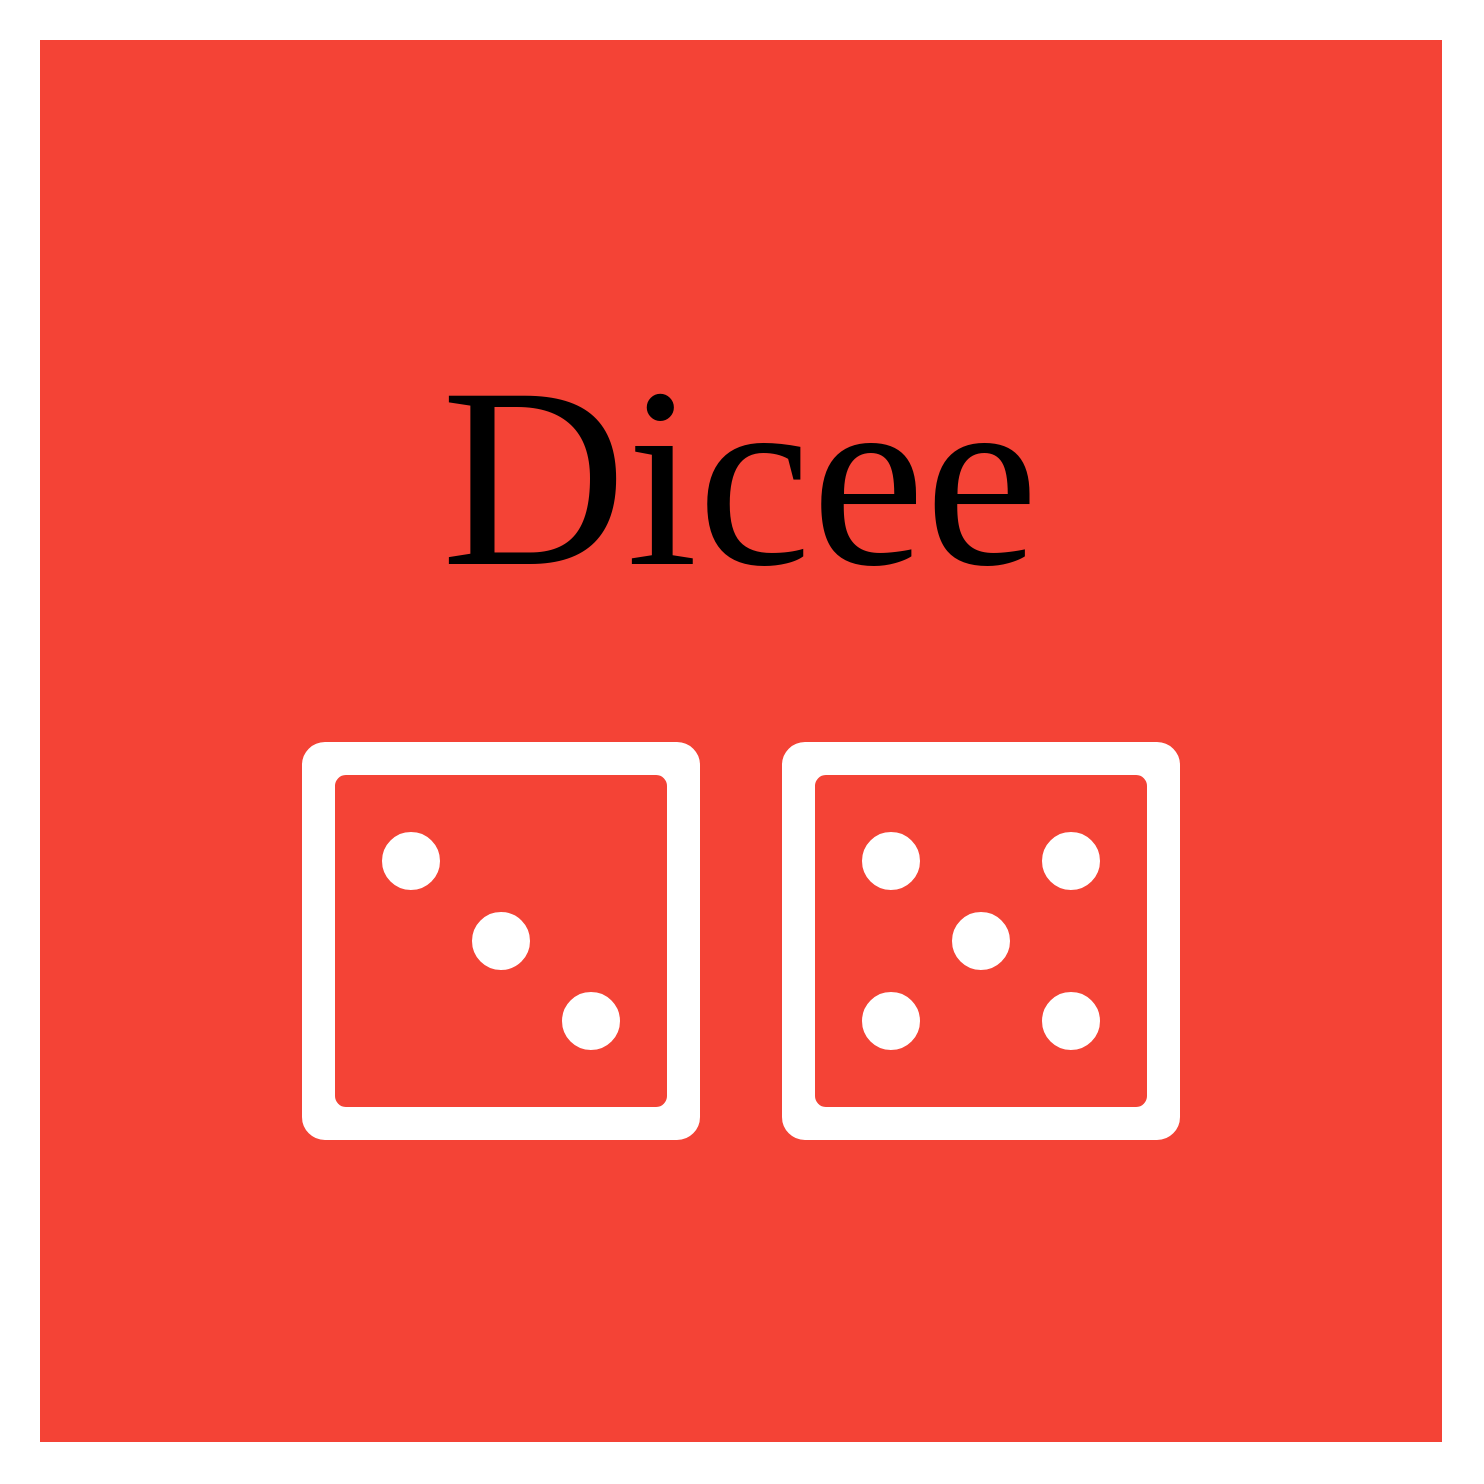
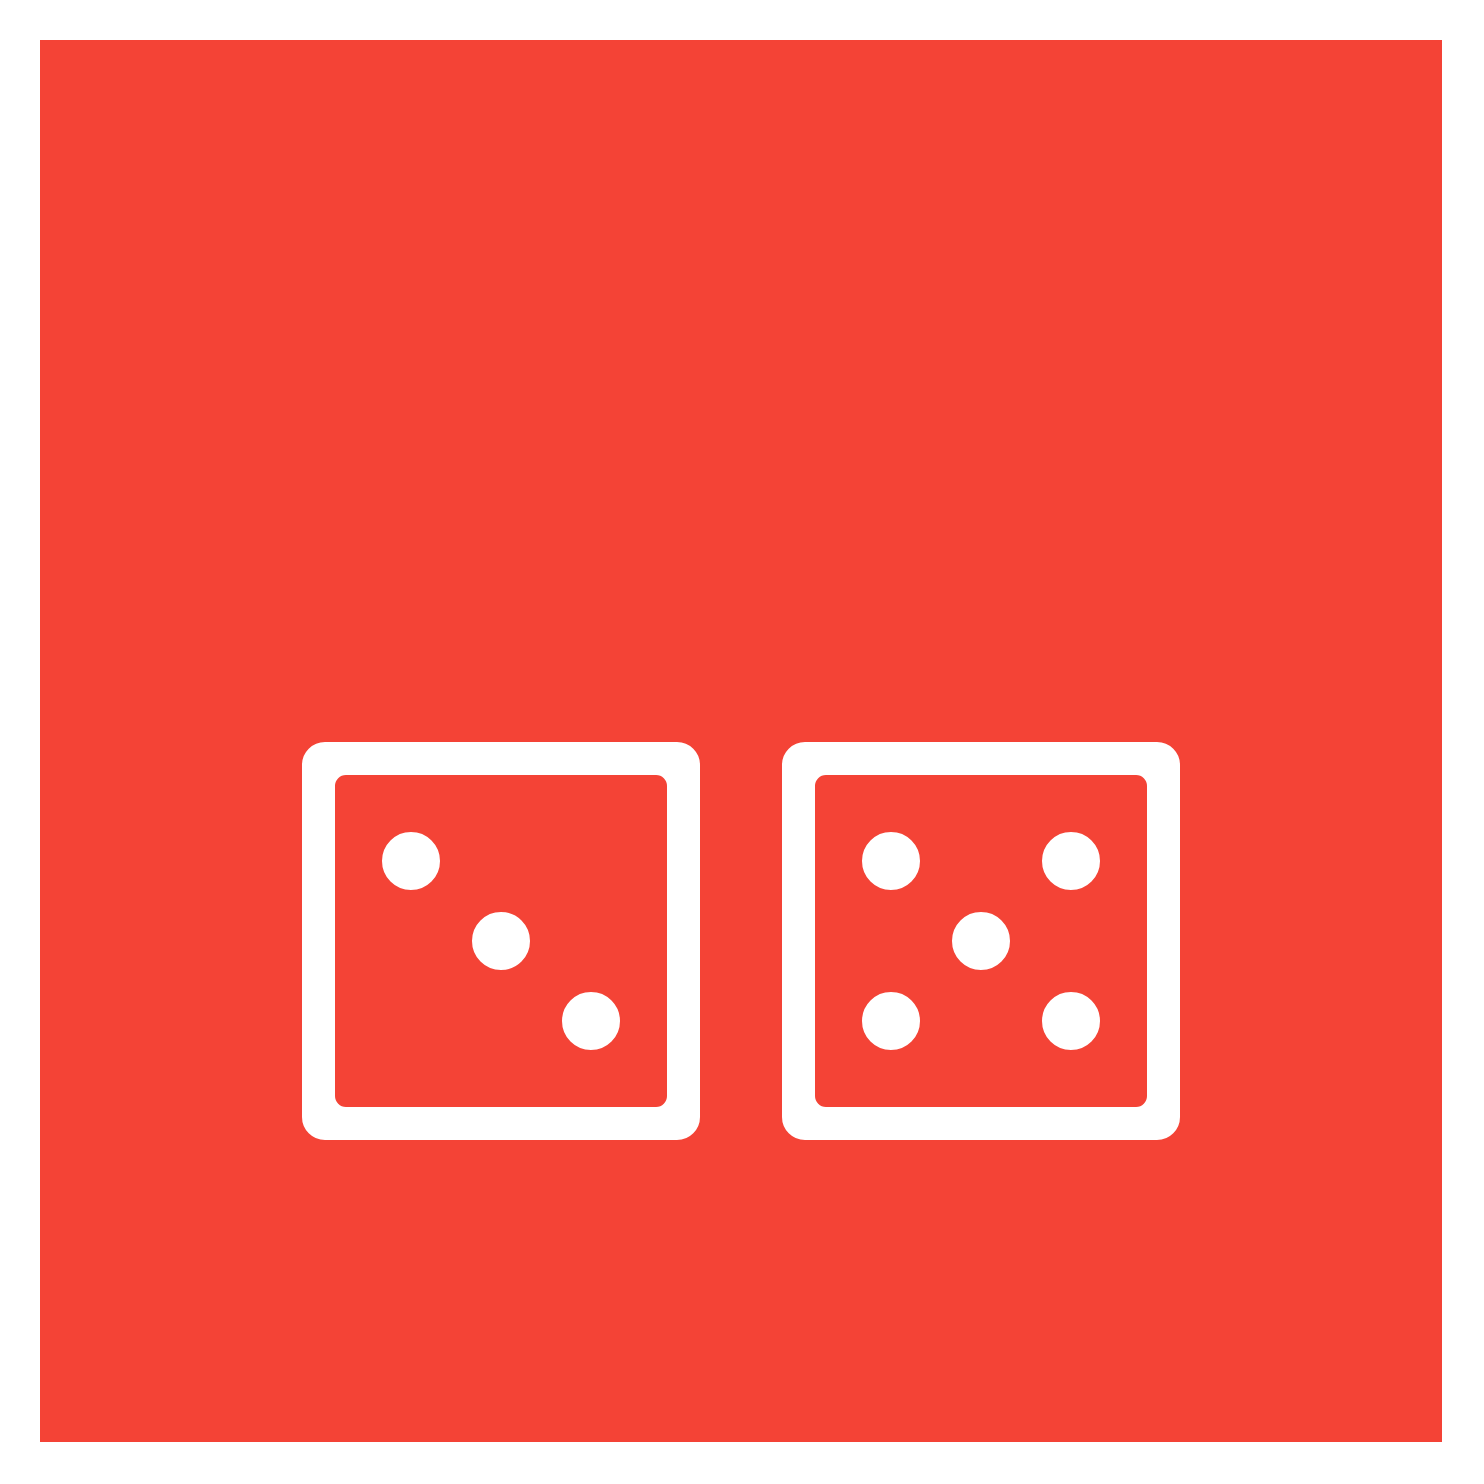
  <mxCell id="0" />
  <mxCell id="1" parent="0" />
  <mxCell id="2" value="" style="rounded=0;whiteSpace=wrap;html=1;fillColor=#F44336;strokeColor=#F44336;" vertex="1" parent="1"><mxGeometry width="700" height="700" as="geometry" x="20" y="20" /></mxCell>
  <mxCell id="3" value="" style="rounded=1;whiteSpace=wrap;html=1;arcSize=6;strokeColor=#F44336;" vertex="1" parent="1"><mxGeometry x="150" y="370" width="200" height="200" as="geometry" /></mxCell>
  <mxCell id="4" value="" style="rounded=1;whiteSpace=wrap;html=1;arcSize=3;fillColor=#F44336;strokeColor=#F44336;" vertex="1" parent="1"><mxGeometry x="167.5" y="387.5" width="165" height="165" as="geometry" /></mxCell>
  <mxCell id="5" value="" style="ellipse;whiteSpace=wrap;html=1;aspect=fixed;strokeColor=#F44336;" vertex="1" parent="1"><mxGeometry x="190" y="415" width="30" height="30" as="geometry" /></mxCell>
- <mxCell id="6" value="&lt;div&gt;&lt;span style=&quot;font-size: 128px&quot;&gt;Dicee&lt;/span&gt;&lt;/div&gt;" style="text;html=1;strokeColor=none;fillColor=none;align=center;verticalAlign=middle;whiteSpace=wrap;rounded=0;fontFamily=Love Ya Like A Sister;fontSize=256;" vertex="1" parent="1"><mxGeometry width="700" height="350" as="geometry" x="20" y="20" /></mxCell>
  <mxCell id="7" value="" style="ellipse;whiteSpace=wrap;html=1;aspect=fixed;strokeColor=#F44336;" vertex="1" parent="1"><mxGeometry x="235" y="455" width="30" height="30" as="geometry" /></mxCell>
  <mxCell id="8" value="" style="ellipse;whiteSpace=wrap;html=1;aspect=fixed;strokeColor=#F44336;" vertex="1" parent="1"><mxGeometry x="280" y="495" width="30" height="30" as="geometry" /></mxCell>
  <mxCell id="9" value="" style="rounded=1;whiteSpace=wrap;html=1;arcSize=6;strokeColor=#F44336;" vertex="1" parent="1"><mxGeometry x="390" y="370" width="200" height="200" as="geometry" /></mxCell>
  <mxCell id="10" value="" style="rounded=1;whiteSpace=wrap;html=1;arcSize=3;fillColor=#F44336;strokeColor=#F44336;" vertex="1" parent="1"><mxGeometry x="407.5" y="387.5" width="165" height="165" as="geometry" /></mxCell>
  <mxCell id="11" value="" style="ellipse;whiteSpace=wrap;html=1;aspect=fixed;strokeColor=#F44336;" vertex="1" parent="1"><mxGeometry x="430" y="415" width="30" height="30" as="geometry" /></mxCell>
  <mxCell id="12" value="" style="ellipse;whiteSpace=wrap;html=1;aspect=fixed;strokeColor=#F44336;" vertex="1" parent="1"><mxGeometry x="475" y="455" width="30" height="30" as="geometry" /></mxCell>
  <mxCell id="13" value="" style="ellipse;whiteSpace=wrap;html=1;aspect=fixed;strokeColor=#F44336;" vertex="1" parent="1"><mxGeometry x="520" y="495" width="30" height="30" as="geometry" /></mxCell>
  <mxCell id="14" value="" style="ellipse;whiteSpace=wrap;html=1;aspect=fixed;strokeColor=#F44336;" vertex="1" parent="1"><mxGeometry x="430" y="495" width="30" height="30" as="geometry" /></mxCell>
  <mxCell id="15" value="" style="ellipse;whiteSpace=wrap;html=1;aspect=fixed;strokeColor=#F44336;" vertex="1" parent="1"><mxGeometry x="520" y="415" width="30" height="30" as="geometry" /></mxCell>
